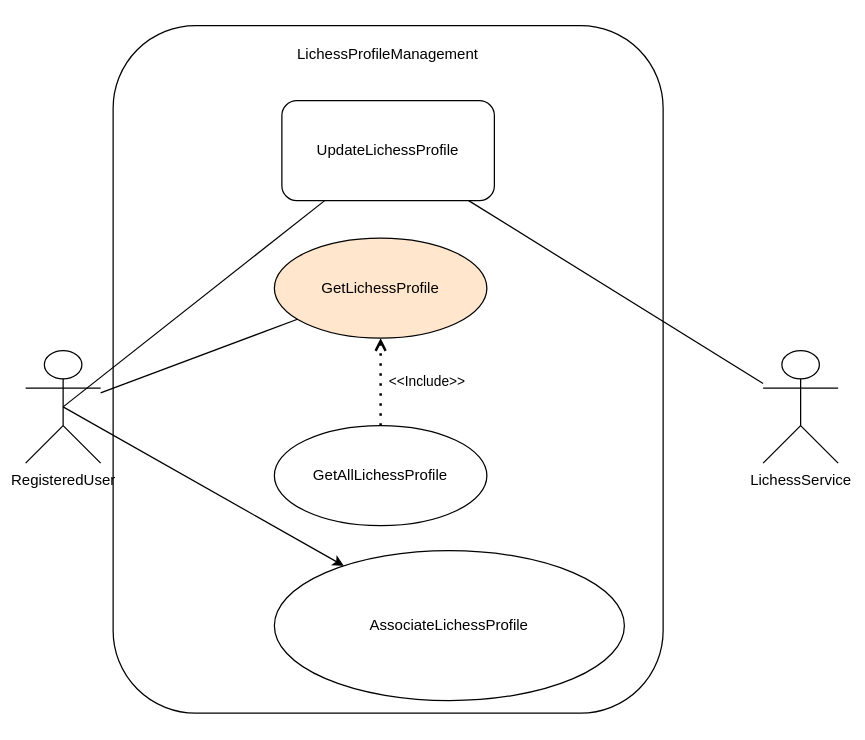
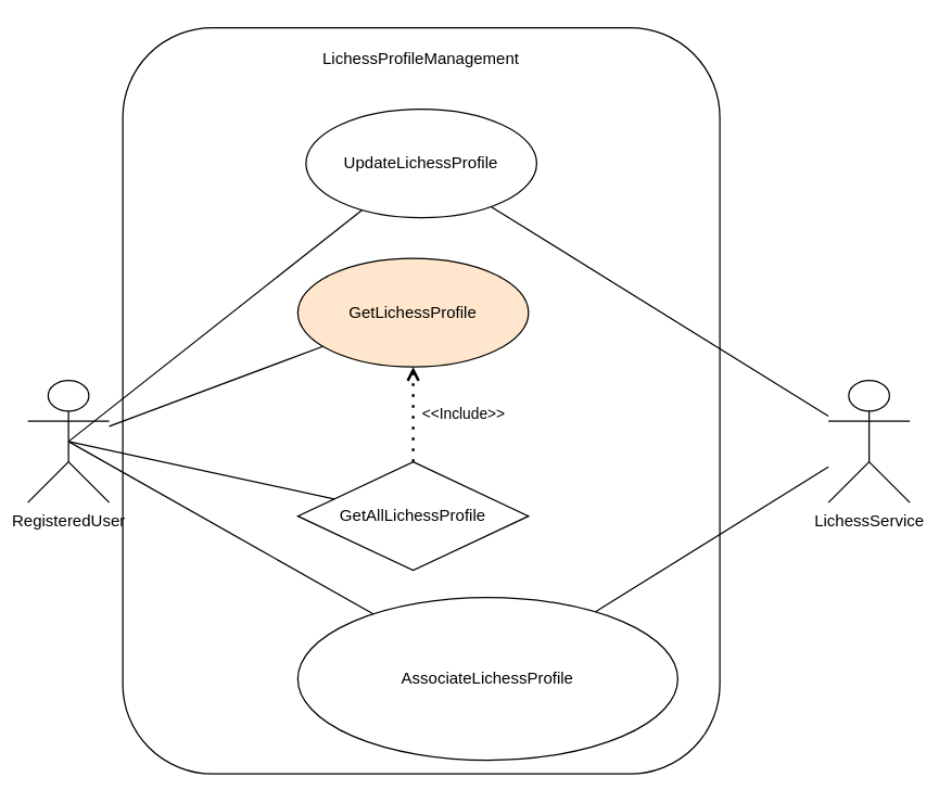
  <mxCell id="0" />
  <mxCell id="1" parent="0" />
  <mxCell id="2" value="&lt;div&gt;LichessProfileManagement&lt;/div&gt;&lt;div&gt;&lt;br&gt;&lt;/div&gt;&lt;div&gt;&lt;br&gt;&lt;/div&gt;&lt;div&gt;&lt;br&gt;&lt;/div&gt;&lt;div&gt;&lt;br&gt;&lt;/div&gt;&lt;div&gt;&lt;br&gt;&lt;/div&gt;&lt;div&gt;&lt;br&gt;&lt;/div&gt;&lt;div&gt;&lt;br&gt;&lt;/div&gt;&lt;div&gt;&lt;br&gt;&lt;/div&gt;&lt;div&gt;&lt;br&gt;&lt;/div&gt;&lt;div&gt;&lt;br&gt;&lt;/div&gt;&lt;div&gt;&lt;br&gt;&lt;/div&gt;&lt;div&gt;&lt;br&gt;&lt;/div&gt;&lt;div&gt;&lt;br&gt;&lt;/div&gt;&lt;div&gt;&lt;br&gt;&lt;/div&gt;&lt;div&gt;&lt;br&gt;&lt;/div&gt;&lt;div&gt;&lt;br&gt;&lt;/div&gt;&lt;div&gt;&lt;br&gt;&lt;/div&gt;&lt;div&gt;&lt;br&gt;&lt;/div&gt;&lt;div&gt;&lt;br&gt;&lt;/div&gt;&lt;div&gt;&lt;br&gt;&lt;/div&gt;&lt;div&gt;&lt;br&gt;&lt;/div&gt;&lt;div&gt;&lt;br&gt;&lt;/div&gt;&lt;div&gt;&lt;br&gt;&lt;/div&gt;&lt;div&gt;&lt;br&gt;&lt;/div&gt;&lt;div&gt;&lt;br&gt;&lt;/div&gt;&lt;div&gt;&lt;br&gt;&lt;/div&gt;&lt;div&gt;&lt;br&gt;&lt;/div&gt;&lt;div&gt;&lt;br&gt;&lt;/div&gt;&lt;div&gt;&lt;br&gt;&lt;/div&gt;&lt;div&gt;&lt;br&gt;&lt;/div&gt;&lt;div&gt;&lt;br&gt;&lt;/div&gt;&lt;div&gt;&lt;br&gt;&lt;/div&gt;&lt;div&gt;&lt;br&gt;&lt;/div&gt;&lt;div&gt;&lt;br&gt;&lt;/div&gt;&lt;div&gt;&lt;br&gt;&lt;/div&gt;" style="rounded=1;whiteSpace=wrap;html=1;" vertex="1" parent="1"><mxGeometry x="90" y="20" width="440" height="550" as="geometry" /></mxCell>
  <mxCell id="3" value="RegisteredUser" style="shape=umlActor;verticalLabelPosition=bottom;verticalAlign=top;html=1;outlineConnect=0;" vertex="1" parent="1"><mxGeometry x="20" y="280" width="60" height="90" as="geometry" /></mxCell>
  <mxCell id="4" value="AssociateLichessProfile" style="ellipse;whiteSpace=wrap;html=1;" vertex="1" parent="1"><mxGeometry x="219" y="440" width="280" height="120" as="geometry" /></mxCell>
- <mxCell id="5" value="GetAllLichessProfile" style="ellipse;whiteSpace=wrap;html=1;container=1;" vertex="1" parent="1"><mxGeometry x="219" y="340" width="170" height="80" as="geometry" /></mxCell>
- <mxCell id="6" value="UpdateLichessProfile" style="whiteSpace=wrap;html=1;rounded=1;" vertex="1" parent="1"><mxGeometry x="225" y="80" width="170" height="80" as="geometry" /></mxCell>
- <mxCell id="7" value="" style="endArrow=classic;html=1;rounded=0;exitX=0.5;exitY=0.5;exitDx=0;exitDy=0;exitPerimeter=0;" edge="1" parent="1" source="3" target="4"><mxGeometry width="50" height="50" relative="1" as="geometry"><mxPoint x="60" y="380" as="sourcePoint" /><mxPoint x="330" y="320" as="targetPoint" /></mxGeometry></mxCell>
+ <mxCell id="5" value="GetAllLichessProfile" style="rhombus;whiteSpace=wrap;html=1;container=1;" vertex="1" parent="1"><mxGeometry x="219" y="340" width="170" height="80" as="geometry" /></mxCell>
+ <mxCell id="6" value="UpdateLichessProfile" style="ellipse;whiteSpace=wrap;html=1;" vertex="1" parent="1"><mxGeometry x="225" y="80" width="170" height="80" as="geometry" /></mxCell>
+ <mxCell id="7" value="" style="endArrow=none;html=1;rounded=0;exitX=0.5;exitY=0.5;exitDx=0;exitDy=0;exitPerimeter=0;" edge="1" parent="1" source="3" target="4"><mxGeometry width="50" height="50" relative="1" as="geometry"><mxPoint x="60" y="380" as="sourcePoint" /><mxPoint x="330" y="320" as="targetPoint" /></mxGeometry></mxCell>
+ <mxCell id="8" value="" style="endArrow=none;html=1;rounded=0;exitX=0.5;exitY=0.5;exitDx=0;exitDy=0;exitPerimeter=0;" edge="1" parent="1" source="3" target="5"><mxGeometry width="50" height="50" relative="1" as="geometry"><mxPoint x="40" y="350" as="sourcePoint" /><mxPoint x="256" y="461" as="targetPoint" /></mxGeometry></mxCell>
  <mxCell id="9" value="" style="endArrow=none;html=1;rounded=0;exitX=0.5;exitY=0.5;exitDx=0;exitDy=0;exitPerimeter=0;" edge="1" parent="1" source="3" target="6"><mxGeometry width="50" height="50" relative="1" as="geometry"><mxPoint x="50" y="360" as="sourcePoint" /><mxPoint x="266" y="471" as="targetPoint" /></mxGeometry></mxCell>
  <mxCell id="10" value="LichessService" style="shape=umlActor;verticalLabelPosition=bottom;verticalAlign=top;html=1;outlineConnect=0;" vertex="1" parent="1"><mxGeometry x="610" y="280" width="60" height="90" as="geometry" /></mxCell>
  <mxCell id="11" value="" style="endArrow=none;html=1;rounded=0;" edge="1" parent="1" source="10" target="6"><mxGeometry width="50" height="50" relative="1" as="geometry"><mxPoint x="280" y="370" as="sourcePoint" /><mxPoint x="330" y="320" as="targetPoint" /></mxGeometry></mxCell>
+ <mxCell id="12" value="" style="endArrow=none;html=1;rounded=0;" edge="1" parent="1" source="10" target="4"><mxGeometry width="50" height="50" relative="1" as="geometry"><mxPoint x="620" y="326" as="sourcePoint" /><mxPoint x="385" y="252" as="targetPoint" /></mxGeometry></mxCell>
  <mxCell id="13" value="GetLichessProfile" style="ellipse;whiteSpace=wrap;html=1;fillColor=#ffe6cc;" vertex="1" parent="1"><mxGeometry x="219" y="190" width="170" height="80" as="geometry" /></mxCell>
  <mxCell id="14" value="" style="endArrow=none;html=1;rounded=0;" edge="1" parent="1" source="3" target="13"><mxGeometry width="50" height="50" relative="1" as="geometry"><mxPoint x="280" y="170" as="sourcePoint" /><mxPoint x="330" y="120" as="targetPoint" /></mxGeometry></mxCell>
  <mxCell id="15" value="" style="endArrow=open;dashed=1;html=1;dashPattern=1 3;strokeWidth=2;rounded=0;endFill=0;" edge="1" parent="1" source="5" target="13"><mxGeometry width="50" height="50" relative="1" as="geometry"><mxPoint x="280" y="170" as="sourcePoint" /><mxPoint x="330" y="120" as="targetPoint" /></mxGeometry></mxCell>
  <mxCell id="16" value="&amp;lt;&amp;lt;Include&amp;gt;&amp;gt;" style="edgeLabel;html=1;align=center;verticalAlign=middle;resizable=0;points=[];" vertex="1" connectable="0" parent="15"><mxGeometry x="0.029" y="-2" relative="1" as="geometry"><mxPoint x="34" as="offset" /></mxGeometry></mxCell>
